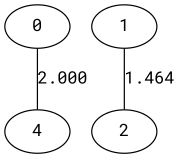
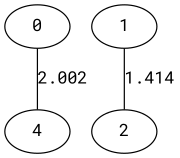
  graph {
    fontname="Roboto Mono"
    node [fontname="Roboto Mono"]
    edge [fontname="Roboto Mono"]
    0
    4
    1
    2
-   0 -- 4 [label=2.000]
-   1 -- 2 [label=1.464]
+   0 -- 4 [label=2.002]
+   1 -- 2 [label=1.414]
  }
